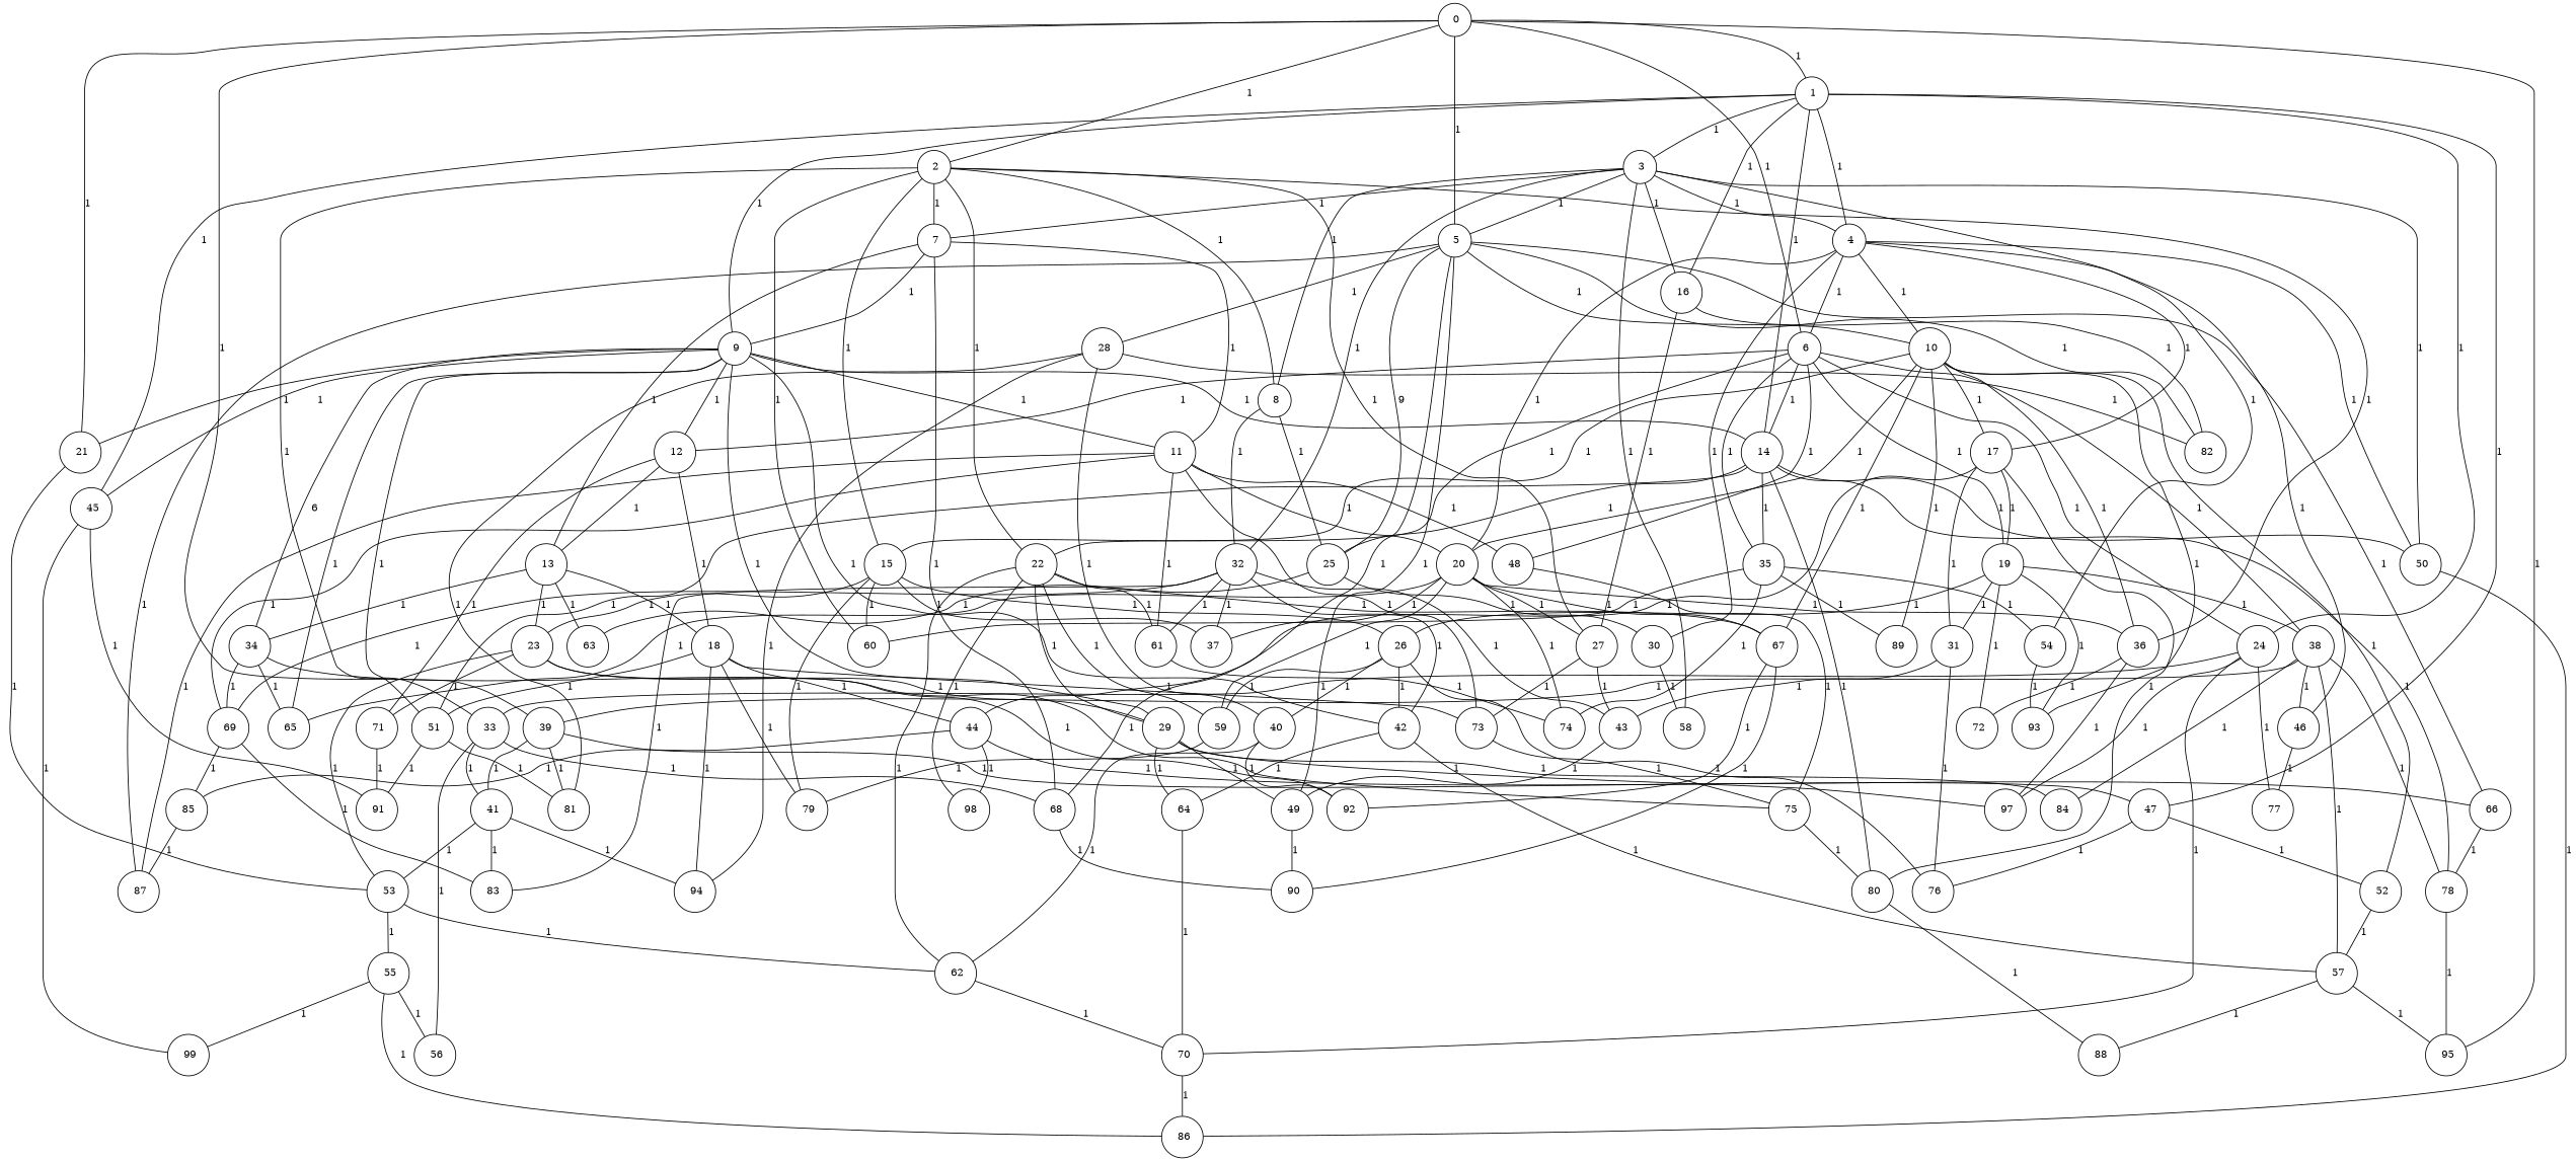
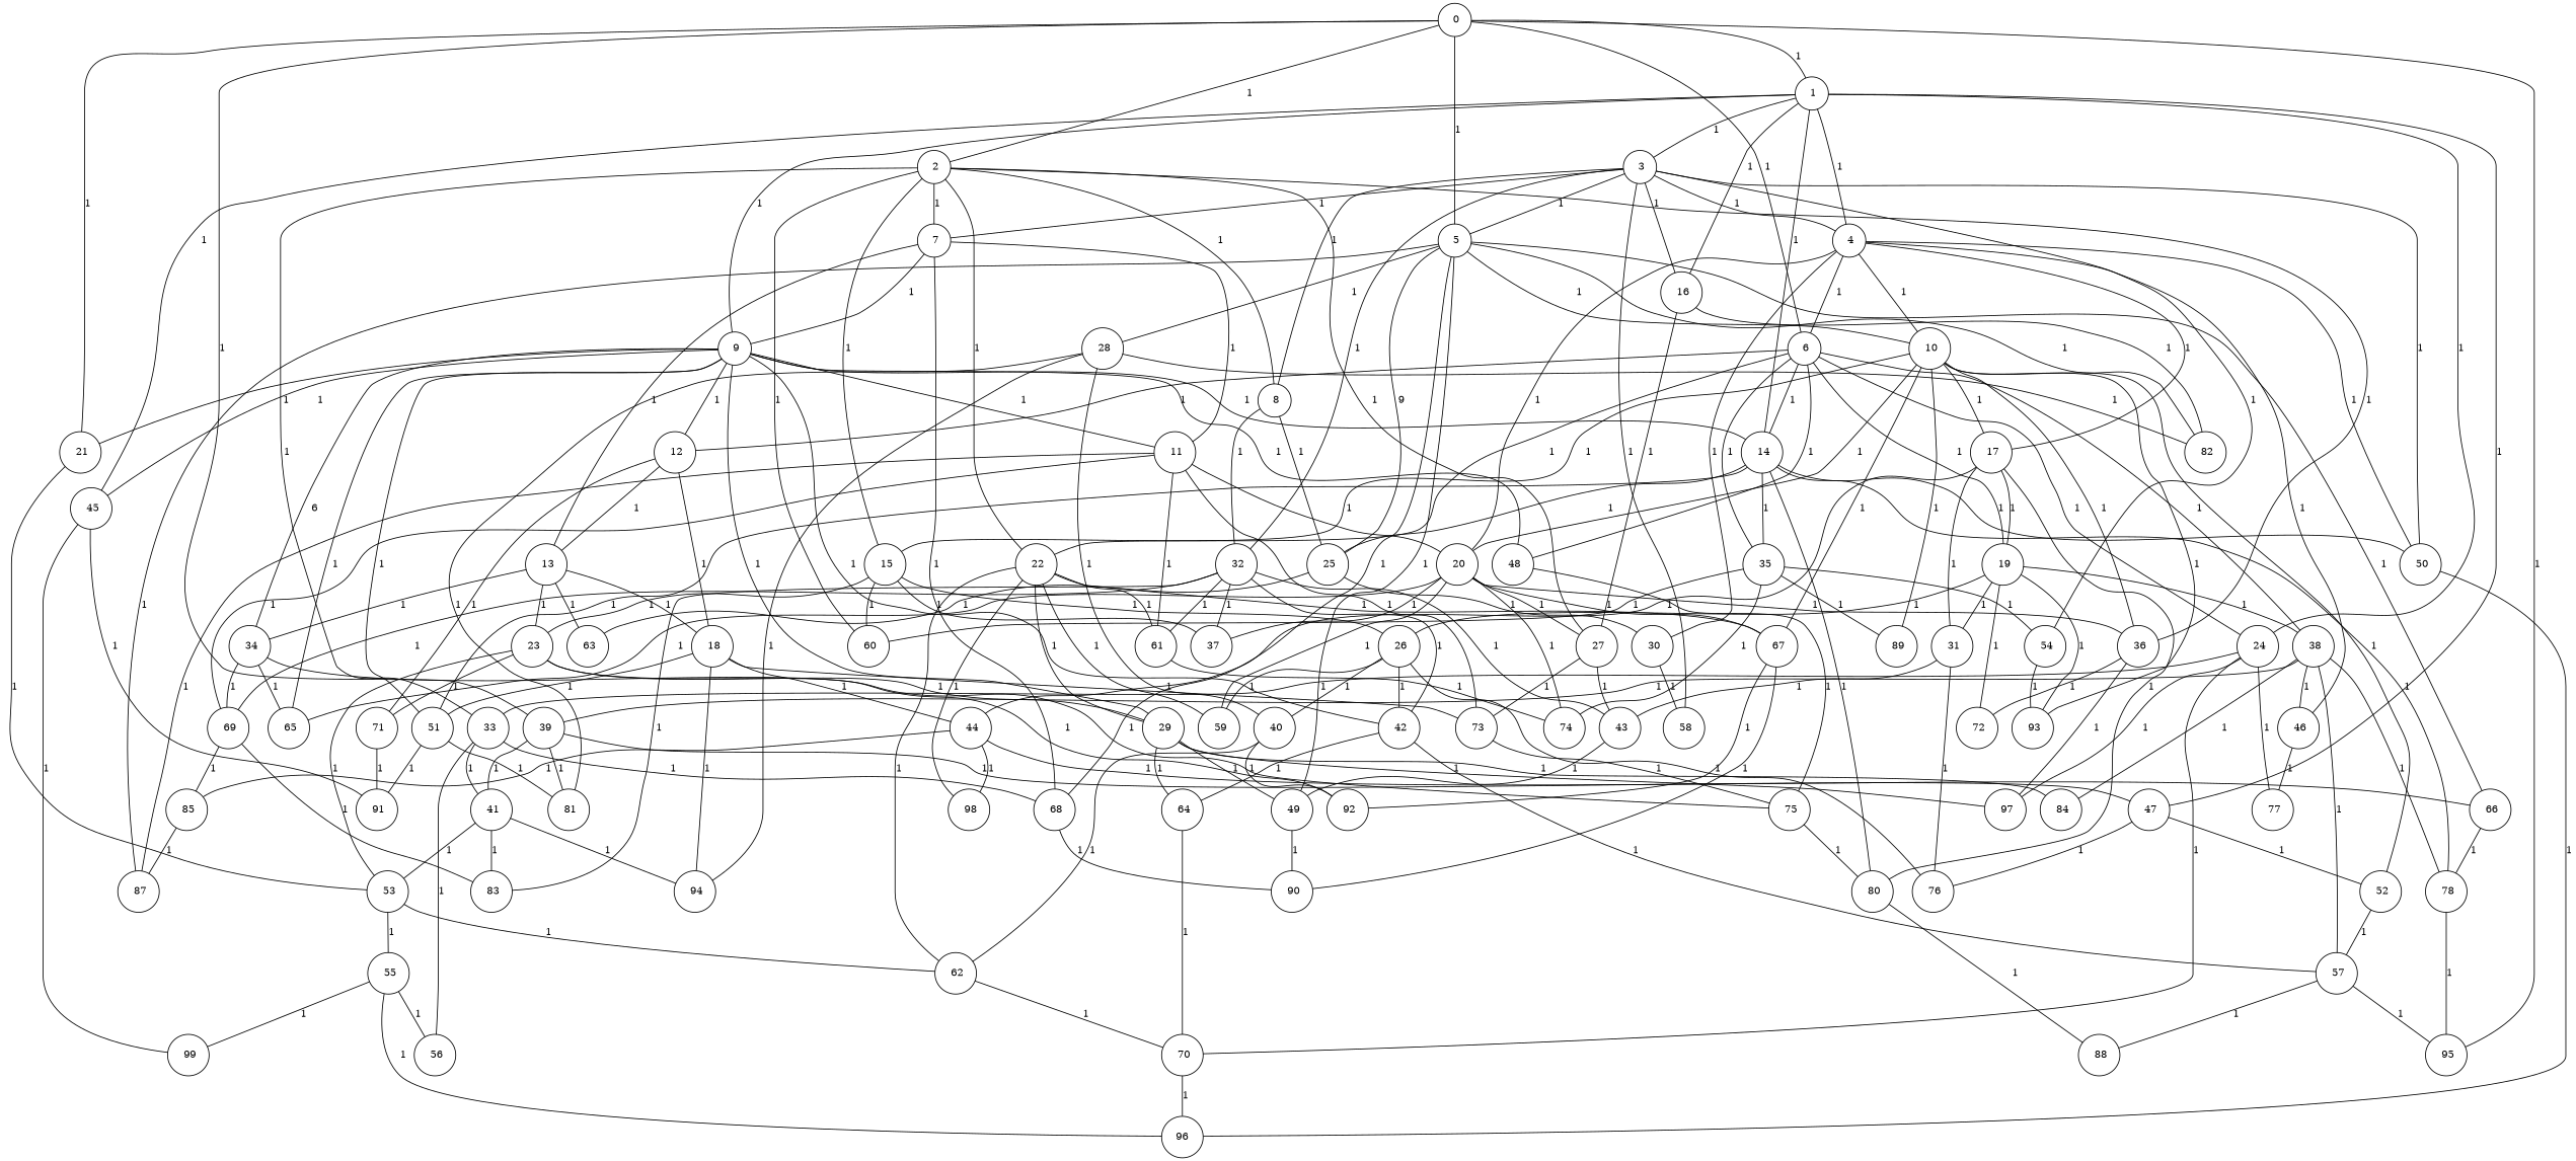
  graph {
    fixedsize="true;"
    node [color=black fontsize=12 hight=.12 shape=circle]
    edge [fontsize=12]
    n1 [label=" 0" width=.12]
    n2 [label=" 1" width=.12]
    n3 [label=" 2" width=.12]
    n4 [label=" 5" width=.12]
    n5 [label=" 6" width=.12]
    n6 [label=" 21" width=.12]
    n7 [label=" 39" width=.12]
    n8 [label=" 95" width=.12]
    n9 [label=" 3" width=.12]
    n10 [label=" 4" width=.12]
    n11 [label=" 9" width=.12]
    n12 [label=" 14" width=.12]
    n13 [label=" 16" width=.12]
    n14 [label=" 24" width=.12]
    n15 [label=" 45" width=.12]
    n16 [label=" 47" width=.12]
    n17 [label=" 7" width=.12]
    n18 [label=" 8" width=.12]
    n19 [label=" 15" width=.12]
    n20 [label=" 22" width=.12]
    n21 [label=" 27" width=.12]
    n22 [label=" 33" width=.12]
    n23 [label=" 36" width=.12]
    n24 [label=" 60" width=.12]
    n25 [label=" 10" width=.12]
    n26 [label=" 25" width=.12]
    n27 [label=" 28" width=.12]
    n28 [label=" 49" width=.12]
    n29 [label=" 66" width=.12]
    n30 [label=" 68" width=.12]
    n31 [label=" 82" width=.12]
    n32 [label=" 87" width=.12]
    n33 [label=" 12" width=.12]
    n34 [label=" 19" width=.12]
    n35 [label=" 35" width=.12]
    n36 [label=" 38" width=.12]
    n37 [label=" 48" width=.12]
    n38 [label=" 53" width=.12]
    n39 [label=" 81" width=.12]
    n40 [label=" 41" width=.12]
    n41 [label=" 32" width=.12]
    n42 [label=" 50" width=.12]
    n43 [label=" 54" width=.12]
    n44 [label=" 58" width=.12]
    n45 [label=" 17" width=.12]
    n46 [label=" 20" width=.12]
    n47 [label=" 30" width=.12]
    n48 [label=" 46" width=.12]
    n49 [label=" 11" width=.12]
    n50 [label=" 29" width=.12]
    n51 [label=" 34" width=.12]
    n52 [label=" 42" width=.12]
    n53 [label=" 51" width=.12]
    n54 [label=" 65" width=.12]
    n55 [label=" 78" width=.12]
    n56 [label=" 80" width=.12]
    n57 [label=" 70" width=.12]
    n58 [label=" 77" width=.12]
    n59 [label=" 97" width=.12]
    n60 [label=" 91" width=.12]
    n61 [label=" 99" width=.12]
    n62 [label=" 52" width=.12]
    n63 [label=" 76" width=.12]
    n64 [label=" 13" width=.12]
    n65 [label=" 23" width=.12]
    n66 [label=" 26" width=.12]
    n67 [label=" 37" width=.12]
-   n68 [label=" 79" width=.12]
    n69 [label=" 67" width=.12]
    n70 [label=" 61" width=.12]
    n71 [label=" 59" width=.12]
    n72 [label=" 62" width=.12]
    n73 [label=" 98" width=.12]
    n74 [label=" 73" width=.12]
    n75 [label=" 43" width=.12]
    n76 [label=" 56" width=.12]
    n77 [label=" 72" width=.12]
    n78 [label=" 69" width=.12]
    n79 [label=" 83" width=.12]
-   n80 [label=" 86" width=.12]
+   n80 [label=96 width=.12]
    n81 [label=" 93" width=.12]
    n82 [label=" 89" width=.12]
    n83 [label=" 31" width=.12]
    n84 [label=" 44" width=.12]
    n85 [label=" 74" width=.12]
    n86 [label=" 63" width=.12]
    n87 [label=" 94" width=.12]
    n88 [label=" 40" width=.12]
    n89 [label=" 90" width=.12]
    n90 [label=" 18" width=.12]
    n91 [label=" 71" width=.12]
    n92 [label=" 84" width=.12]
    n93 [label=" 57" width=.12]
    n94 [label=" 75" width=.12]
    n95 [label=" 64" width=.12]
    n96 [label=" 92" width=.12]
    n97 [label=" 85" width=.12]
    n98 [label=" 88" width=.12]
    n99 [label=" 55" width=.12]
    n1 -- n2 [label=1]
    n1 -- n3 [label=1]
    n1 -- n4 [label=1]
    n1 -- n5 [label=1]
    n1 -- n6 [label=1]
    n1 -- n7 [label=1]
    n1 -- n8 [label=1]
    n2 -- n9 [label=1]
    n2 -- n10 [label=1]
    n2 -- n11 [label=1]
    n2 -- n12 [label=1]
    n2 -- n13 [label=1]
    n2 -- n14 [label=1]
    n2 -- n15 [label=1]
    n2 -- n16 [label=1]
    n3 -- n17 [label=1]
    n3 -- n18 [label=1]
    n3 -- n19 [label=1]
    n3 -- n20 [label=1]
    n3 -- n21 [label=1]
    n3 -- n22 [label=1]
    n3 -- n23 [label=1]
    n3 -- n24 [label=1]
    n4 -- n25 [label=1]
    n4 -- n26 [label=9]
    n4 -- n27 [label=1]
    n4 -- n28 [label=1]
    n4 -- n29 [label=1]
    n4 -- n30 [label=1]
    n4 -- n31 [label=1]
    n4 -- n32 [label=1]
    n5 -- n12 [label=1]
    n5 -- n14 [label=1]
    n5 -- n20 [label=1]
    n5 -- n33 [label=1]
    n5 -- n34 [label=1]
    n5 -- n35 [label=1]
    n5 -- n36 [label=1]
    n5 -- n37 [label=1]
    n6 -- n38 [label=1]
    n7 -- n16 [label=1]
    n7 -- n39 [label=1]
    n7 -- n40 [label=1]
    n9 -- n4 [label=1]
    n9 -- n10 [label=1]
    n9 -- n13 [label=1]
    n9 -- n17 [label=1]
    n9 -- n18 [label=1]
    n9 -- n41 [label=1]
    n9 -- n42 [label=1]
    n9 -- n43 [label=1]
    n9 -- n44 [label=1]
    n10 -- n5 [label=1]
    n10 -- n25 [label=1]
    n10 -- n42 [label=1]
    n10 -- n45 [label=1]
    n10 -- n46 [label=1]
    n10 -- n47 [label=1]
    n10 -- n48 [label=1]
    n11 -- n6 [label=1]
    n11 -- n12 [label=1]
    n11 -- n15 [label=1]
    n11 -- n33 [label=1]
-   n49 -- n37 [label=1]
+   n11 -- n37 [label=1]
    n11 -- n49 [label=1]
    n11 -- n50 [label=1]
    n11 -- n51 [label=6]
    n11 -- n52 [label=1]
    n11 -- n53 [label=1]
    n11 -- n54 [label=1]
    n12 -- n26 [label=1]
    n12 -- n35 [label=1]
    n12 -- n42 [label=1]
    n12 -- n53 [label=1]
    n12 -- n55 [label=1]
    n12 -- n56 [label=1]
    n13 -- n21 [label=1]
    n13 -- n31 [label=1]
    n14 -- n22 [label=1]
    n14 -- n57 [label=1]
    n14 -- n58 [label=1]
    n14 -- n59 [label=1]
    n15 -- n60 [label=1]
    n15 -- n61 [label=1]
    n16 -- n62 [label=1]
    n16 -- n63 [label=1]
    n17 -- n11 [label=1]
    n17 -- n30 [label=1]
    n17 -- n49 [label=1]
    n17 -- n64 [label=1]
    n18 -- n26 [label=1]
    n18 -- n41 [label=1]
    n19 -- n24 [label=1]
    n19 -- n65 [label=1]
    n19 -- n66 [label=1]
    n19 -- n67 [label=1]
-   n19 -- n68 [label=1]
    n20 -- n50 [label=1]
    n20 -- n69 [label=1]
    n20 -- n70 [label=1]
    n20 -- n71 [label=1]
    n20 -- n72 [label=1]
    n20 -- n73 [label=1]
    n21 -- n74 [label=1]
    n21 -- n75 [label=1]
    n22 -- n30 [label=1]
    n22 -- n40 [label=1]
    n22 -- n76 [label=1]
    n23 -- n59 [label=1]
    n23 -- n77 [label=1]
    n25 -- n19 [label=1]
    n25 -- n23 [label=1]
    n25 -- n45 [label=1]
    n25 -- n46 [label=1]
    n25 -- n62 [label=1]
    n25 -- n69 [label=1]
    n25 -- n81 [label=1]
    n25 -- n82 [label=1]
    n26 -- n47 [label=1]
    n26 -- n86 [label=1]
    n27 -- n31 [label=1]
    n27 -- n39 [label=1]
    n27 -- n87 [label=1]
    n27 -- n88 [label=1]
    n28 -- n89 [label=1]
    n29 -- n55 [label=1]
    n30 -- n89 [label=1]
    n33 -- n64 [label=1]
    n33 -- n90 [label=1]
    n33 -- n91 [label=1]
    n34 -- n36 [label=1]
    n34 -- n66 [label=1]
    n34 -- n77 [label=1]
    n34 -- n81 [label=1]
    n34 -- n83 [label=1]
    n35 -- n24 [label=1]
    n35 -- n43 [label=1]
    n35 -- n82 [label=1]
    n35 -- n85 [label=1]
    n36 -- n7 [label=1]
    n36 -- n48 [label=1]
    n36 -- n55 [label=1]
    n36 -- n92 [label=1]
    n36 -- n93 [label=1]
    n37 -- n94 [label=1]
    n38 -- n72 [label=1]
    n38 -- n99 [label=1]
    n40 -- n38 [label=1]
    n40 -- n79 [label=1]
    n40 -- n87 [label=1]
    n41 -- n52 [label=1]
    n41 -- n67 [label=1]
    n41 -- n70 [label=1]
    n41 -- n75 [label=1]
    n41 -- n78 [label=1]
    n41 -- n79 [label=1]
    n42 -- n80 [label=1]
    n43 -- n81 [label=1]
    n45 -- n34 [label=1]
    n45 -- n56 [label=1]
    n45 -- n83 [label=1]
    n45 -- n84 [label=1]
    n46 -- n21 [label=1]
    n46 -- n23 [label=1]
    n46 -- n54 [label=1]
    n46 -- n67 [label=1]
    n46 -- n69 [label=1]
    n46 -- n71 [label=1]
    n46 -- n85 [label=1]
    n47 -- n44 [label=1]
    n48 -- n58 [label=1]
    n49 -- n32 [label=1]
    n49 -- n46 [label=1]
    n49 -- n70 [label=1]
    n49 -- n74 [label=1]
    n49 -- n78 [label=1]
    n50 -- n28 [label=1]
    n50 -- n59 [label=1]
    n50 -- n92 [label=1]
    n50 -- n95 [label=1]
    n51 -- n54 [label=1]
    n51 -- n78 [label=1]
    n51 -- n94 [label=1]
    n52 -- n93 [label=1]
    n52 -- n95 [label=1]
    n53 -- n39 [label=1]
    n53 -- n60 [label=1]
    n55 -- n8 [label=1]
    n56 -- n98 [label=1]
    n57 -- n80 [label=1]
    n62 -- n93 [label=1]
    n64 -- n51 [label=1]
    n64 -- n65 [label=1]
    n64 -- n86 [label=1]
    n64 -- n90 [label=1]
    n65 -- n38 [label=1]
    n65 -- n50 [label=1]
    n65 -- n91 [label=1]
    n65 -- n96 [label=1]
    n66 -- n52 [label=1]
    n66 -- n63 [label=1]
    n66 -- n71 [label=1]
    n66 -- n88 [label=1]
    n69 -- n89 [label=1]
    n69 -- n96 [label=1]
    n70 -- n85 [label=1]
-   n71 -- n68 [label=1]
    n72 -- n57 [label=1]
    n74 -- n94 [label=1]
    n75 -- n28 [label=1]
    n78 -- n79 [label=1]
    n78 -- n97 [label=1]
    n83 -- n63 [label=1]
    n83 -- n75 [label=1]
    n84 -- n29 [label=1]
    n84 -- n73 [label=1]
    n84 -- n97 [label=1]
    n88 -- n72 [label=1]
    n88 -- n96 [label=1]
    n90 -- n53 [label=1]
-   n90 -- n68 [label=1]
    n90 -- n74 [label=1]
    n90 -- n84 [label=1]
    n90 -- n87 [label=1]
    n91 -- n60 [label=1]
    n93 -- n8 [label=1]
    n93 -- n98 [label=1]
    n94 -- n56 [label=1]
    n95 -- n57 [label=1]
    n97 -- n32 [label=1]
    n99 -- n61 [label=1]
    n99 -- n76 [label=1]
    n99 -- n80 [label=1]
  }
